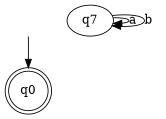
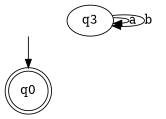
  digraph {
    "" [shape=none]
    q0 [shape=doublecircle]
-   q3 [label=q7]
+   q3
    "" -> q0
    q3 -> q3 [label=a weight=a]
    q3 -> q3 [label=b weight=b]
  }
